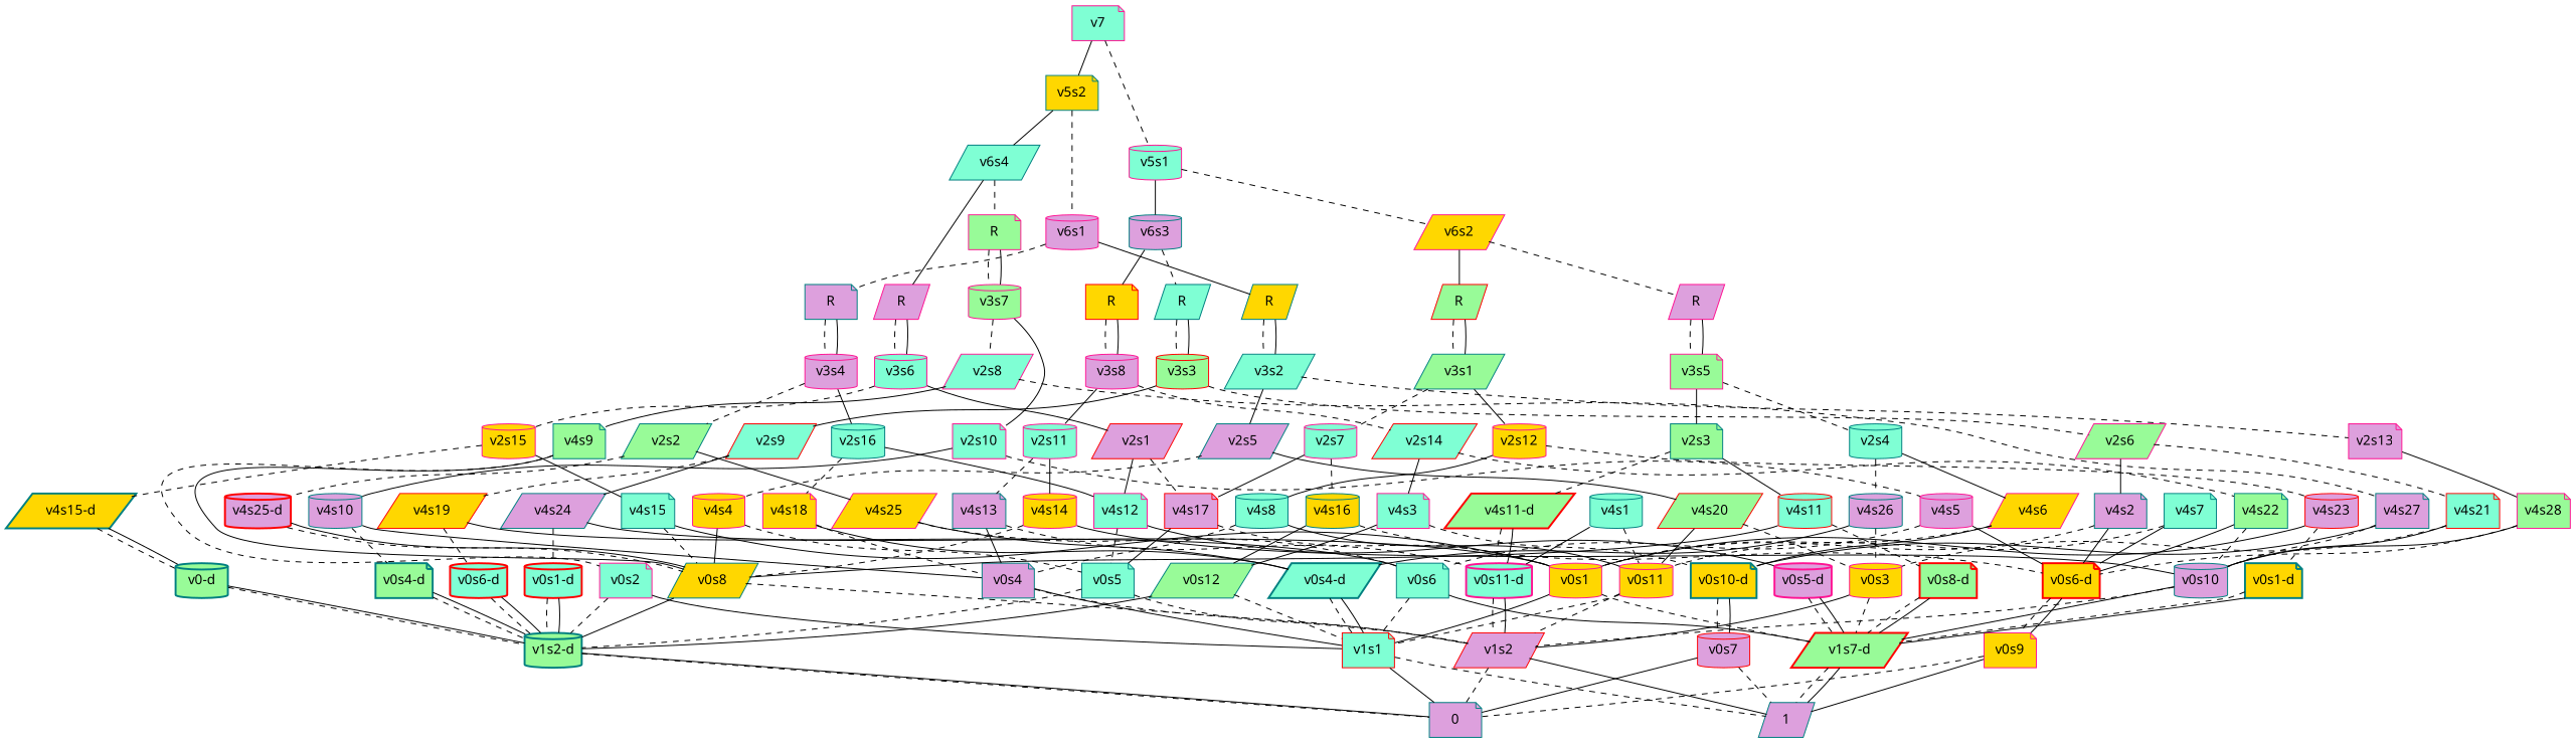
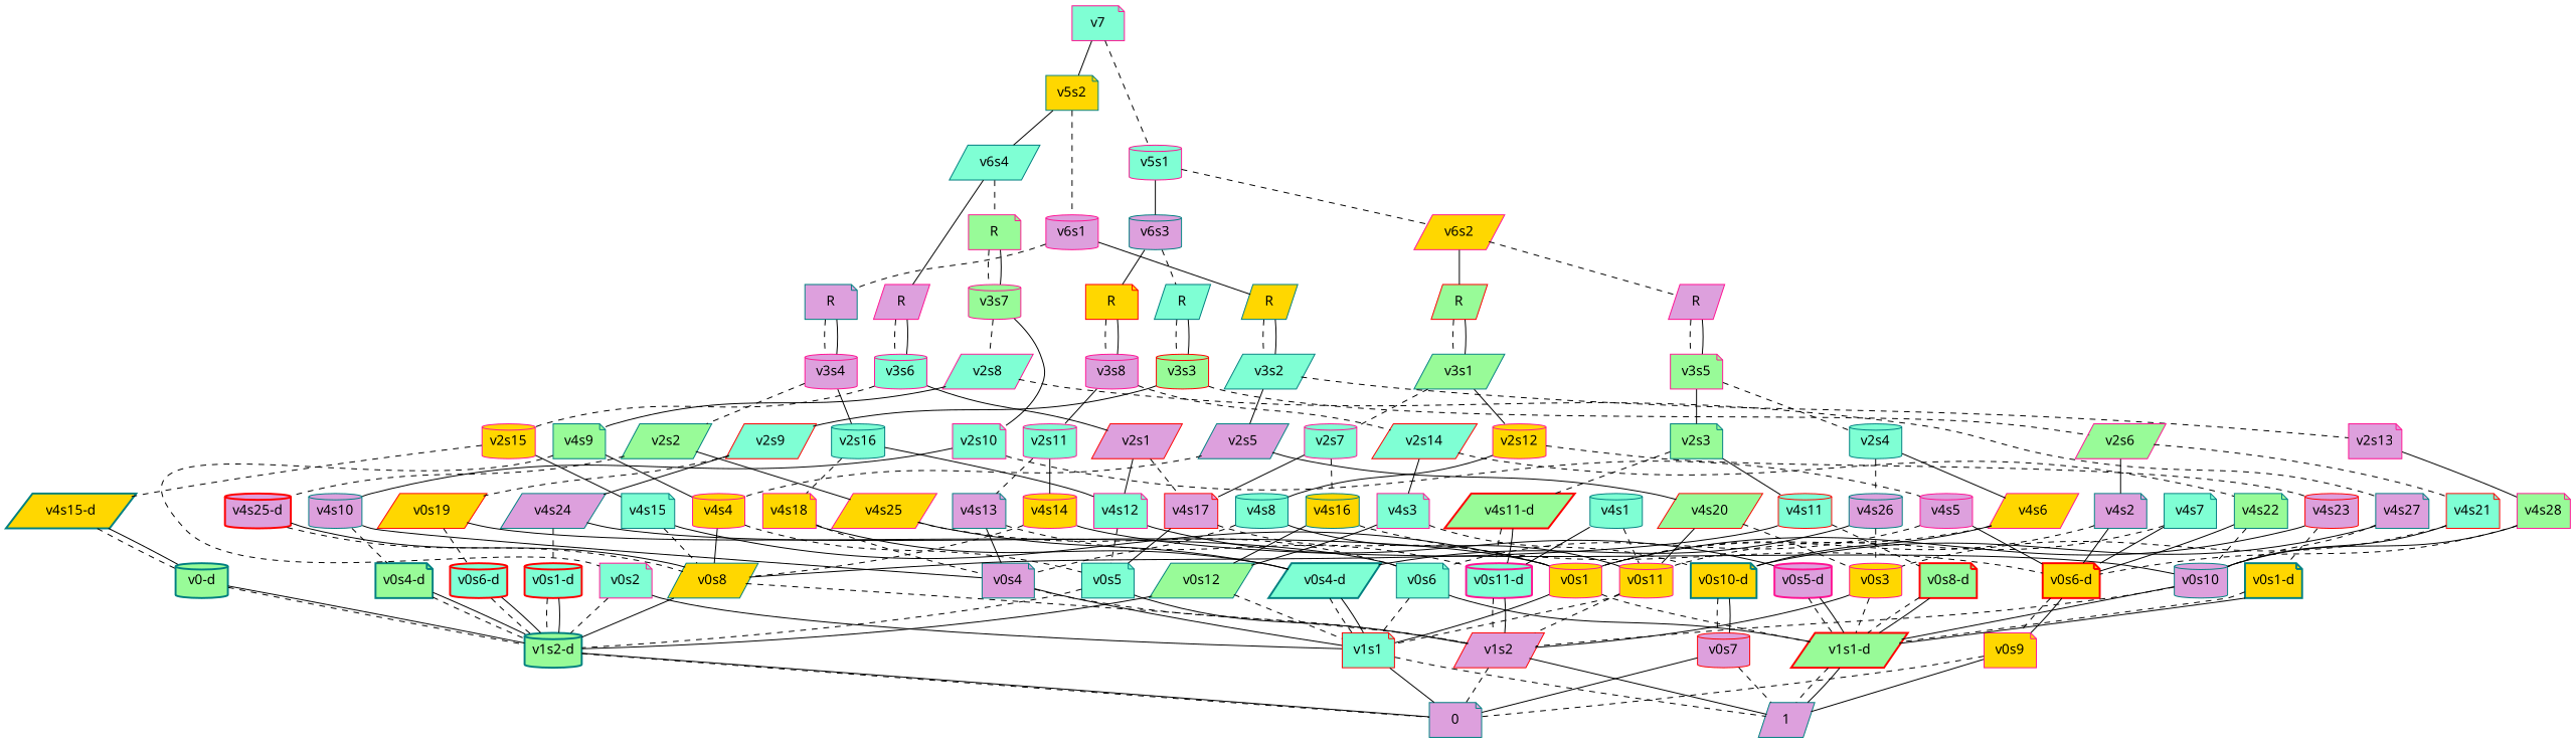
  graph {
    fontname="Noto Sans"
    node [color=teal fillcolor=aquamarine fontname="Noto Sans" shape=cylinder style=filled]
    edge [fontname="Noto Sans" style=dashed]
    n1 [color=deeppink label=v7 shape=note]
    n2 [fillcolor=gold label=v5s2 shape=note]
    n3 [color=deeppink label=v5s1]
    n4 [label=v6s4 shape=parallelogram]
    n5 [color=deeppink fillcolor=plum label=v6s1]
    n6 [fillcolor=plum label=v6s3]
    n7 [color=deeppink fillcolor=gold label=v6s2 shape=parallelogram]
    n8 [color=deeppink fillcolor=plum label=R shape=parallelogram]
    n9 [color=deeppink fillcolor=palegreen label=R shape=note]
    n10 [fillcolor=gold label=R shape=parallelogram]
    n11 [fillcolor=plum label=R shape=note]
    n12 [color=red fillcolor=gold label=R shape=note]
    n13 [label=R shape=parallelogram]
    n14 [color=red fillcolor=palegreen label=R shape=parallelogram]
    n15 [color=deeppink fillcolor=plum label=R shape=parallelogram]
    n16 [color=deeppink label=v3s6]
    n17 [color=deeppink fillcolor=palegreen label=v3s7]
    n18 [label=v3s2 shape=parallelogram]
    n19 [color=deeppink fillcolor=plum label=v3s4]
    n20 [color=red fillcolor=plum label=v2s1 shape=parallelogram]
    n21 [color=deeppink fillcolor=gold label=v2s15]
    n22 [color=deeppink label=v2s10 shape=note]
    n23 [color=deeppink label=v2s8 shape=parallelogram]
    n24 [color=red fillcolor=plum label=v4s17 shape=note]
    n25 [color=deeppink label=v4s12 shape=note]
    n26 [label=v4s15 shape=note]
    n27 [fillcolor=gold label="v4s15-d" shape=parallelogram style="bold,filled"]
    n28 [label=v4s1]
    n29 [color=deeppink label="v0s11-d" style="bold,filled"]
    n30 [color=deeppink fillcolor=gold label=v0s11]
    n31 [label=v0s5 shape=note]
    n32 [color=deeppink fillcolor=gold label=v0s1]
    n33 [fillcolor=gold label=v0s8 shape=parallelogram]
    n34 [fillcolor=palegreen label="v0-d" style="bold,filled"]
    n35 [color=red fillcolor=plum label=v1s2 shape=parallelogram]
    n36 [color=red label=v1s1 shape=note]
    n37 [fillcolor=palegreen label="v1s2-d" style="bold,filled"]
-   n38 [color=red fillcolor=palegreen label="v1s7-d" shape=parallelogram style="bold,filled"]
+   n38 [color=red fillcolor=palegreen label="v1s1-d" shape=parallelogram style="bold,filled"]
    n39 [fillcolor=plum label=1 shape=parallelogram]
    n40 [fillcolor=plum label=0 shape=note]
    n41 [fillcolor=plum label=v4s10]
    n42 [color=deeppink fillcolor=plum label=v4s5]
    n43 [fillcolor=palegreen label=v4s9 shape=note]
    n44 [fillcolor=plum label=v4s27 shape=note]
    n45 [fillcolor=plum label=v0s4 shape=note]
    n46 [fillcolor=palegreen label="v0s4-d" shape=note style="bold,filled"]
    n47 [color=red fillcolor=gold label="v0s6-d" shape=note style="bold,filled"]
    n48 [label=v0s6 shape=note]
    n49 [color=deeppink label=v0s2 shape=note]
    n50 [fillcolor=gold label="v0s10-d" shape=note style="bold,filled"]
    n51 [fillcolor=plum label=v0s10]
    n52 [color=deeppink fillcolor=gold label=v0s9 shape=note]
    n53 [color=red fillcolor=plum label=v0s7]
    n54 [fillcolor=plum label=v2s5 shape=parallelogram]
    n55 [color=deeppink fillcolor=plum label=v2s13 shape=note]
    n56 [label=v2s16]
    n57 [fillcolor=palegreen label=v2s2 shape=parallelogram]
    n58 [color=red fillcolor=palegreen label=v4s20 shape=parallelogram]
    n59 [color=deeppink fillcolor=gold label=v4s4]
    n60 [color=deeppink fillcolor=palegreen label=v4s28 shape=note]
    n61 [color=deeppink fillcolor=gold label=v0s3]
    n62 [label=v4s7 shape=note]
    n63 [color=deeppink fillcolor=gold label=v4s18 shape=note]
    n64 [color=deeppink fillcolor=gold label=v4s25 shape=parallelogram]
    n65 [color=red fillcolor=plum label="v4s25-d" style="bold,filled"]
    n66 [color=deeppink fillcolor=plum label="v0s5-d" style="bold,filled"]
    n67 [label="v0s4-d" shape=parallelogram style="bold,filled"]
    n68 [color=deeppink fillcolor=plum label=v3s8]
    n69 [color=red fillcolor=palegreen label=v3s3]
    n70 [fillcolor=palegreen label=v3s1 shape=parallelogram]
    n71 [color=deeppink fillcolor=palegreen label=v3s5 shape=note]
    n72 [color=deeppink label=v2s11]
    n73 [color=red label=v2s14 shape=parallelogram]
    n74 [color=red label=v2s9 shape=parallelogram]
    n75 [color=deeppink fillcolor=palegreen label=v2s6 shape=parallelogram]
    n76 [color=deeppink fillcolor=gold label=v4s14]
    n77 [fillcolor=plum label=v4s13 shape=note]
    n78 [color=deeppink label=v4s3 shape=note]
    n79 [fillcolor=palegreen label=v4s22 shape=note]
    n80 [fillcolor=palegreen label=v0s12 shape=parallelogram]
    n81 [fillcolor=plum label=v4s24 shape=parallelogram]
-   n82 [color=red fillcolor=gold label=v4s19 shape=parallelogram]
+   n82 [color=red fillcolor=gold label=v0s19 shape=parallelogram]
    n83 [fillcolor=plum label=v4s2 shape=note]
    n84 [color=red label=v4s21 shape=note]
    n85 [color=red label="v0s1-d" style="bold,filled"]
    n86 [color=red label="v0s6-d" style="bold,filled"]
    n87 [color=deeppink fillcolor=gold label=v2s12]
    n88 [color=deeppink label=v2s7]
    n89 [fillcolor=palegreen label=v2s3 shape=note]
    n90 [label=v2s4]
    n91 [label=v4s8]
    n92 [color=red fillcolor=plum label=v4s23]
    n93 [fillcolor=gold label=v4s16]
    n94 [fillcolor=gold label="v0s1-d" shape=note style="bold,filled"]
    n95 [color=red label=v4s11]
    n96 [color=red fillcolor=palegreen label="v4s11-d" shape=parallelogram style="bold,filled"]
    n97 [color=deeppink fillcolor=gold label=v4s6 shape=parallelogram]
    n98 [fillcolor=plum label=v4s26]
    n99 [color=red fillcolor=palegreen label="v0s8-d" shape=note style="bold,filled"]
    n1 -- n2 [style=solid]
    n1 -- n3
    n2 -- n4 [style=solid]
    n2 -- n5
    n3 -- n6 [style=solid]
    n3 -- n7
    n4 -- n8 [style=solid]
    n4 -- n9
    n5 -- n10 [style=solid]
    n5 -- n11
    n6 -- n12 [style=solid]
    n6 -- n13
    n7 -- n14 [style=solid]
    n7 -- n15
    n8 -- n16
    n8 -- n16 [style=solid]
    n9 -- n17
    n9 -- n17 [style=solid]
    n10 -- n18
    n10 -- n18 [style=solid]
    n11 -- n19
    n11 -- n19 [style=solid]
    n12 -- n68
    n12 -- n68 [style=solid]
    n13 -- n69
    n13 -- n69 [style=solid]
    n14 -- n70
    n14 -- n70 [style=solid]
    n15 -- n71
    n15 -- n71 [style=solid]
    n16 -- n20 [style=solid]
    n16 -- n21
    n17 -- n22 [style=solid]
    n17 -- n23
    n18 -- n54 [style=solid]
    n18 -- n55
    n19 -- n56 [style=solid]
    n19 -- n57
    n20 -- n24
    n20 -- n25 [style=solid]
    n21 -- n26 [style=solid]
    n21 -- n27
    n22 -- n41 [style=solid]
    n22 -- n42
    n23 -- n43 [style=solid]
    n23 -- n44
    n24 -- n31 [style=solid]
    n24 -- n32
    n25 -- n31
    n25 -- n66 [style=solid]
    n26 -- n32 [style=solid]
    n26 -- n33
    n27 -- n34
    n27 -- n34 [style=solid]
    n28 -- n29 [style=solid]
    n28 -- n30
    n29 -- n35
    n29 -- n35 [style=solid]
    n30 -- n35
    n30 -- n36
-   n31 -- n35
+   n31 -- n35 [style=solid]
    n31 -- n37
    n32 -- n36 [style=solid]
    n32 -- n38
    n33 -- n35
    n33 -- n37 [style=solid]
    n34 -- n37
    n34 -- n37 [style=solid]
    n35 -- n39 [style=solid]
    n35 -- n40
    n36 -- n39
    n36 -- n40 [style=solid]
    n37 -- n40
    n37 -- n40 [style=solid]
    n38 -- n39
    n38 -- n39 [style=solid]
    n41 -- n45 [style=solid]
    n41 -- n46
    n42 -- n47 [style=solid]
    n42 -- n48
-   n43 -- n33 [style=solid]
+   n43 -- n59 [style=solid]
    n43 -- n49
    n44 -- n50 [style=solid]
    n44 -- n51
    n45 -- n35
    n45 -- n36 [style=solid]
    n46 -- n37
    n46 -- n37 [style=solid]
    n47 -- n52
    n47 -- n52 [style=solid]
    n48 -- n36
    n48 -- n38 [style=solid]
    n49 -- n36 [style=solid]
    n49 -- n37
    n50 -- n53
    n50 -- n53 [style=solid]
    n51 -- n35
    n51 -- n38 [style=solid]
    n52 -- n39 [style=solid]
    n52 -- n40
    n53 -- n39
    n53 -- n40 [style=solid]
    n54 -- n58 [style=solid]
    n54 -- n59
    n55 -- n60 [style=solid]
    n56 -- n25 [style=solid]
    n56 -- n63
    n57 -- n64 [style=solid]
    n57 -- n65
    n58 -- n30 [style=solid]
    n58 -- n61
    n59 -- n31
    n59 -- n33 [style=solid]
    n60 -- n47
    n60 -- n51 [style=solid]
    n61 -- n35 [style=solid]
    n61 -- n38
    n62 -- n30
    n62 -- n47 [style=solid]
    n63 -- n45
    n63 -- n67 [style=solid]
    n64 -- n48
    n64 -- n67 [style=solid]
    n65 -- n33
    n65 -- n33 [style=solid]
    n66 -- n38
    n66 -- n38 [style=solid]
    n67 -- n36
    n67 -- n36 [style=solid]
    n68 -- n72 [style=solid]
    n68 -- n73
    n69 -- n74 [style=solid]
    n69 -- n75
    n70 -- n87 [style=solid]
    n70 -- n88
    n71 -- n89 [style=solid]
    n71 -- n90
    n72 -- n76 [style=solid]
    n72 -- n77
    n73 -- n78 [style=solid]
    n73 -- n79
    n74 -- n81 [style=solid]
    n74 -- n82
    n75 -- n83 [style=solid]
    n75 -- n84
    n76 -- n33
    n76 -- n51 [style=solid]
    n77 -- n29
    n77 -- n45 [style=solid]
    n78 -- n50
    n78 -- n80 [style=solid]
    n79 -- n47 [style=solid]
    n79 -- n51
    n80 -- n36
    n80 -- n37 [style=solid]
    n81 -- n32 [style=solid]
    n81 -- n85
    n82 -- n48 [style=solid]
    n82 -- n86
    n83 -- n32
    n83 -- n47 [style=solid]
    n84 -- n51 [style=solid]
    n84 -- n61
    n85 -- n37
    n85 -- n37 [style=solid]
    n86 -- n37
    n86 -- n37 [style=solid]
    n87 -- n91 [style=solid]
    n87 -- n92
    n88 -- n24 [style=solid]
    n88 -- n93
    n89 -- n95 [style=solid]
    n89 -- n96
    n90 -- n97 [style=solid]
    n90 -- n98
    n91 -- n30 [style=solid]
    n91 -- n45
    n92 -- n32 [style=solid]
    n92 -- n94
    n93 -- n47
    n93 -- n80 [style=solid]
    n94 -- n38
    n94 -- n38 [style=solid]
    n95 -- n33 [style=solid]
    n95 -- n99
    n96 -- n29
    n96 -- n29 [style=solid]
    n97 -- n32
    n97 -- n50 [style=solid]
    n98 -- n61
    n98 -- n67 [style=solid]
    n99 -- n38
    n99 -- n38 [style=solid]
  }
